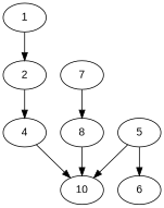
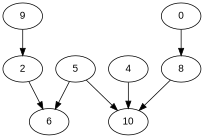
  digraph {
    node [fontname=Arial]
    8
    10
    2
    6
    5
-   1
+   1 [label=9]
    n7 [label=4]
-   7
+   7 [label=0]
    8 -> 10
-   2 -> n7
+   2 -> 6
    5 -> 10
    5 -> 6
    1 -> 2
    n7 -> 10
    7 -> 8
  }
